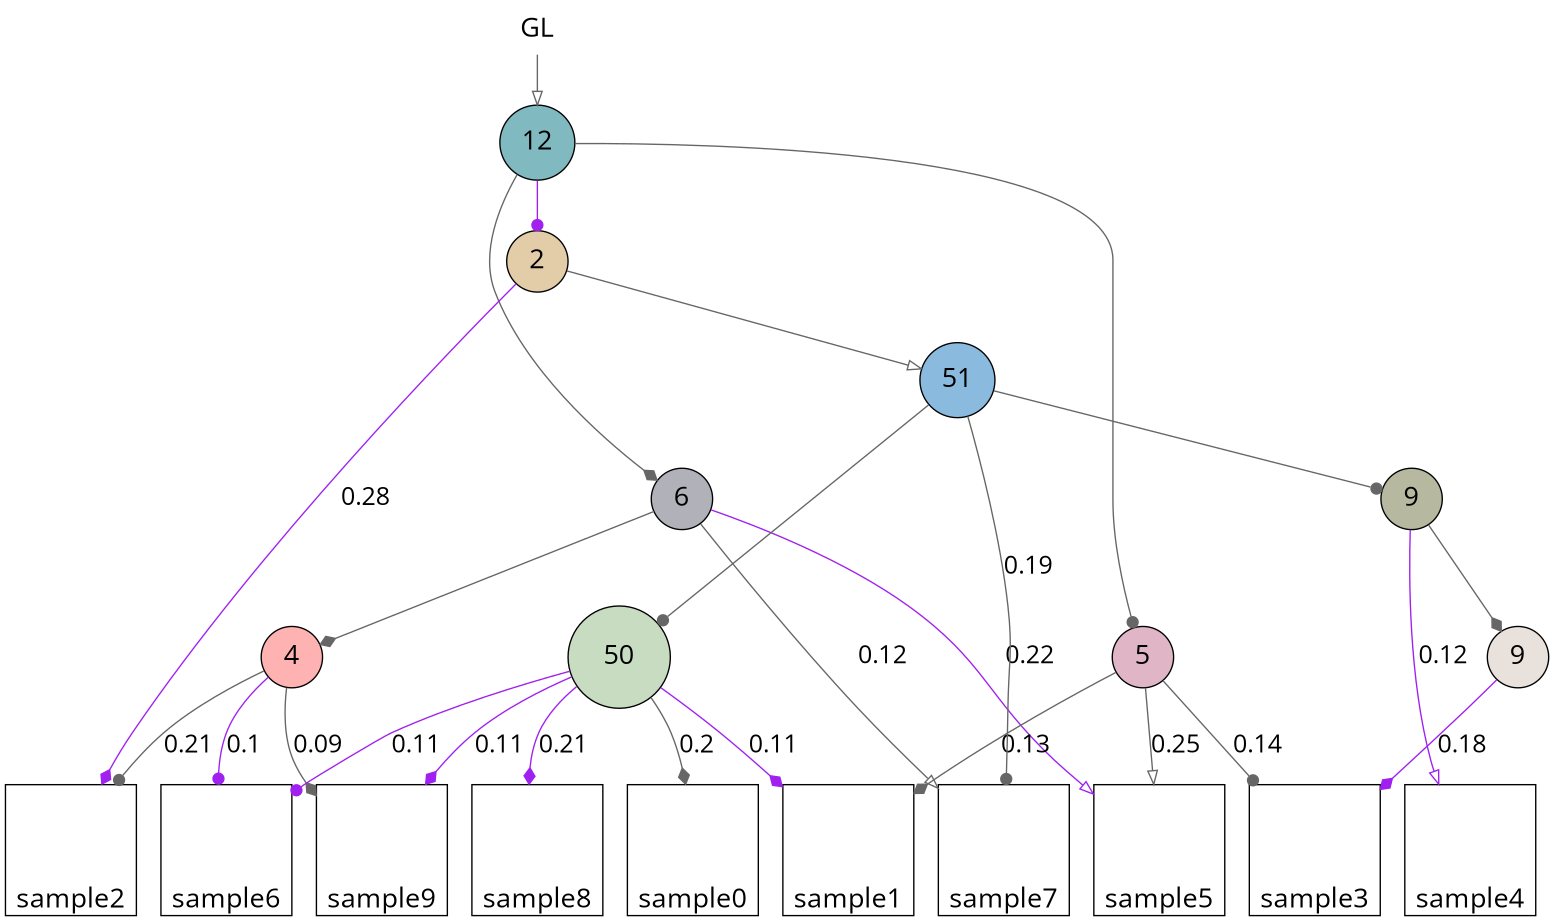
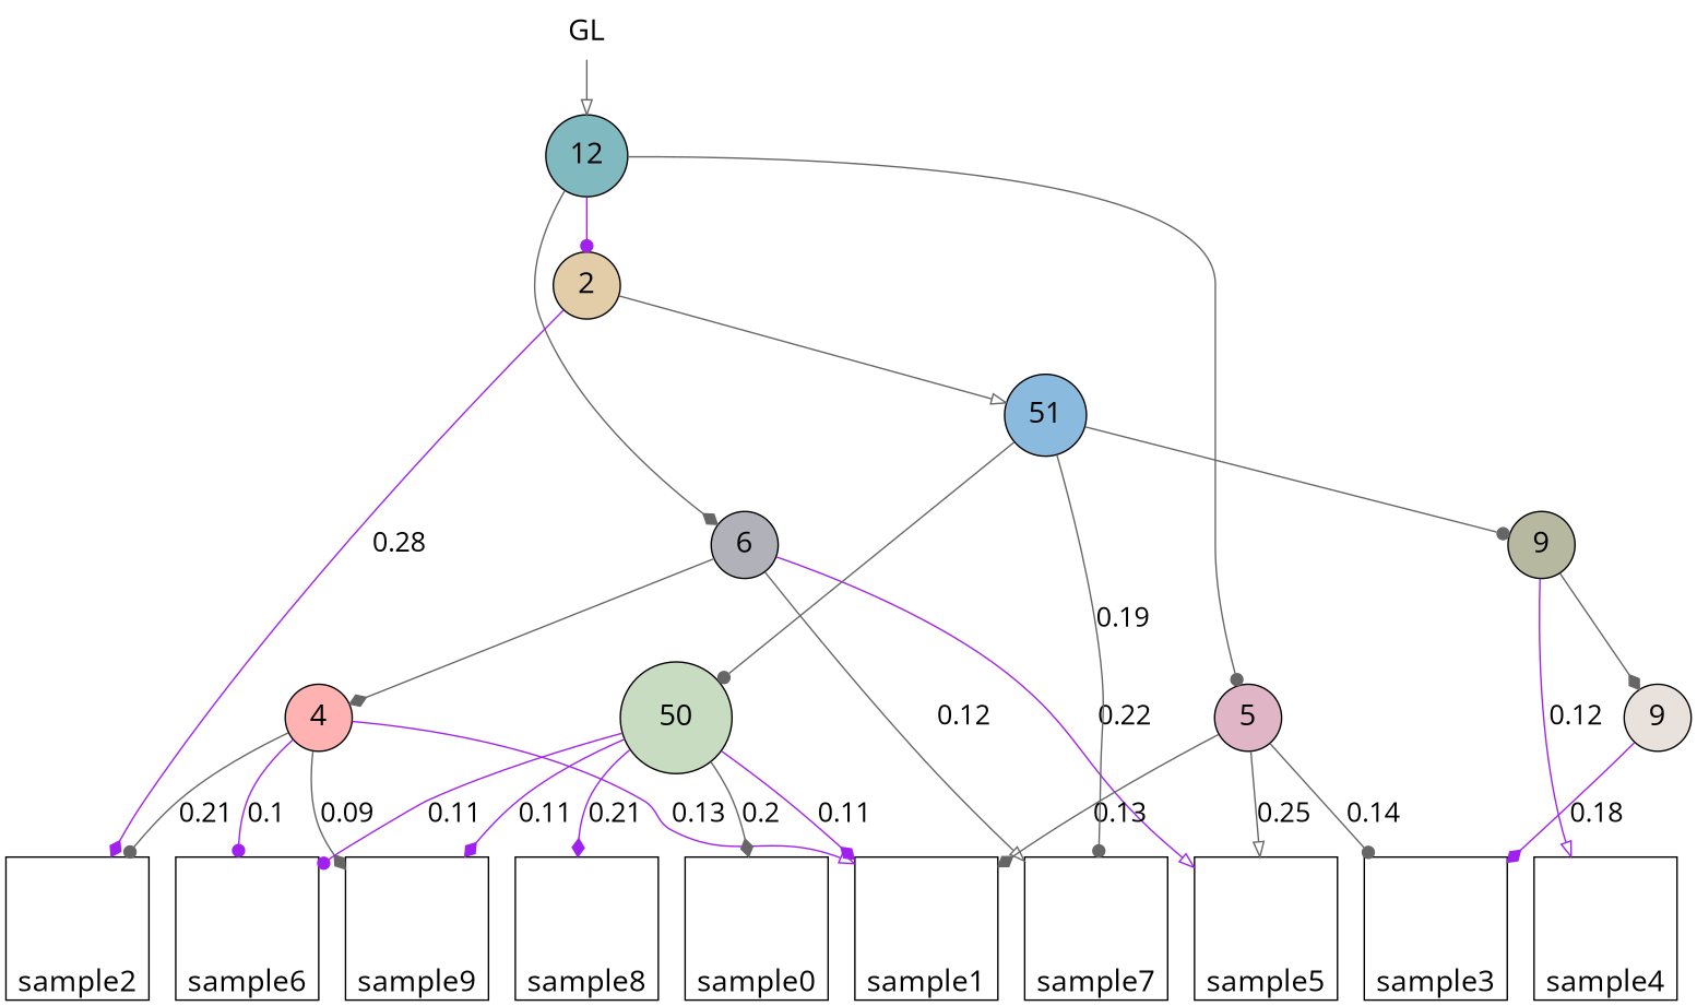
  digraph {
    fontname="Open Sans"
    forcelabels=true
    node [color="#000000" fillcolor="#ffffff" fontname="Open Sans" fontsize=20 heigth=0.8333333333333334 shape=square style=filled]
    edge [arrowhead=diamond color=gray40 fontname="Open Sans" fontsize=18]
    n1 [label=sample0 labelloc=b width=0.8333333333333334]
    n2 [label=sample1 labelloc=b width=0.8333333333333334]
    n3 [label=sample2 labelloc=b width=0.8333333333333334]
    n4 [label=sample3 labelloc=b width=0.8333333333333334]
    n5 [label=sample4 labelloc=b width=0.8333333333333334]
    n6 [label=sample5 labelloc=b width=0.8333333333333334]
    n7 [label=sample6 labelloc=b width=0.8333333333333334]
    n8 [label=sample7 labelloc=b width=0.8333333333333334]
    n9 [label=sample8 labelloc=b width=0.8333333333333334]
    n10 [label=sample9 labelloc=b width=0.8333333333333334]
    n11 [heigth=0.625 label=GL shape=plaintext width=0.625]
    n12 [fillcolor="#81b9c0" heigth=0.5 label=12 shape=circle width=0.5]
    n13 [fillcolor="#e3cda8" heigth=0.625 label=2 shape=circle width=0.625]
    n14 [fillcolor="#b1b1ba" heigth=0.625 label=6 shape=circle width=0.625]
    n15 [fillcolor="#e0b6c7" heigth=0.625 label=5 shape=circle width=0.625]
    n16 [fillcolor="#8bbadf" heigth=0.4583333333333333 label=51 shape=circle width=0.4583333333333333]
    n17 [fillcolor="#ffb2b2" heigth=0.625 label=4 shape=circle width=0.625]
    n18 [fillcolor="#c8dcc1" heigth=1.0416666666666667 label=50 shape=circle width=1.0416666666666667]
    n19 [fillcolor="#b6b89f" heigth=0.625 label=9 shape=circle width=0.625]
    n20 [fillcolor="#e9e1db" heigth=0.625 label=9 shape=circle width=0.625]
    subgraph sub_1 {
      rank=sink
      n1
      n2
      n3
      n4
      n5
      n6
      n7
      n8
      n9
      n10
    }
    n11 -> n12 [arrowhead=onormal]
    n12 -> n13 [arrowhead=dot color=purple]
    n12 -> n14
    n12 -> n15 [arrowhead=dot]
    n13 -> n3 [color=purple label=0.28]
    n13 -> n16 [arrowhead=onormal]
    n14 -> n6 [arrowhead=onormal color=purple label=0.22]
    n14 -> n8 [arrowhead=onormal label=0.12]
    n14 -> n17
    n15 -> n2 [label=0.13]
    n15 -> n4 [arrowhead=dot label=0.14]
    n15 -> n6 [arrowhead=onormal label=0.25]
    n16 -> n8 [arrowhead=dot label=0.19]
    n16 -> n18 [arrowhead=dot]
    n16 -> n19 [arrowhead=dot]
+   n17 -> n2 [arrowhead=onormal color=purple label=0.13]
    n17 -> n3 [arrowhead=dot label=0.21]
    n17 -> n7 [arrowhead=dot color=purple label=0.1]
    n17 -> n10 [label=0.09]
    n18 -> n1 [label=0.2]
    n18 -> n2 [color=purple label=0.11]
    n18 -> n7 [arrowhead=dot color=purple label=0.11]
    n18 -> n9 [color=purple label=0.21]
    n18 -> n10 [color=purple label=0.11]
    n19 -> n5 [arrowhead=onormal color=purple label=0.12]
    n19 -> n20
    n20 -> n4 [color=purple label=0.18]
  }
